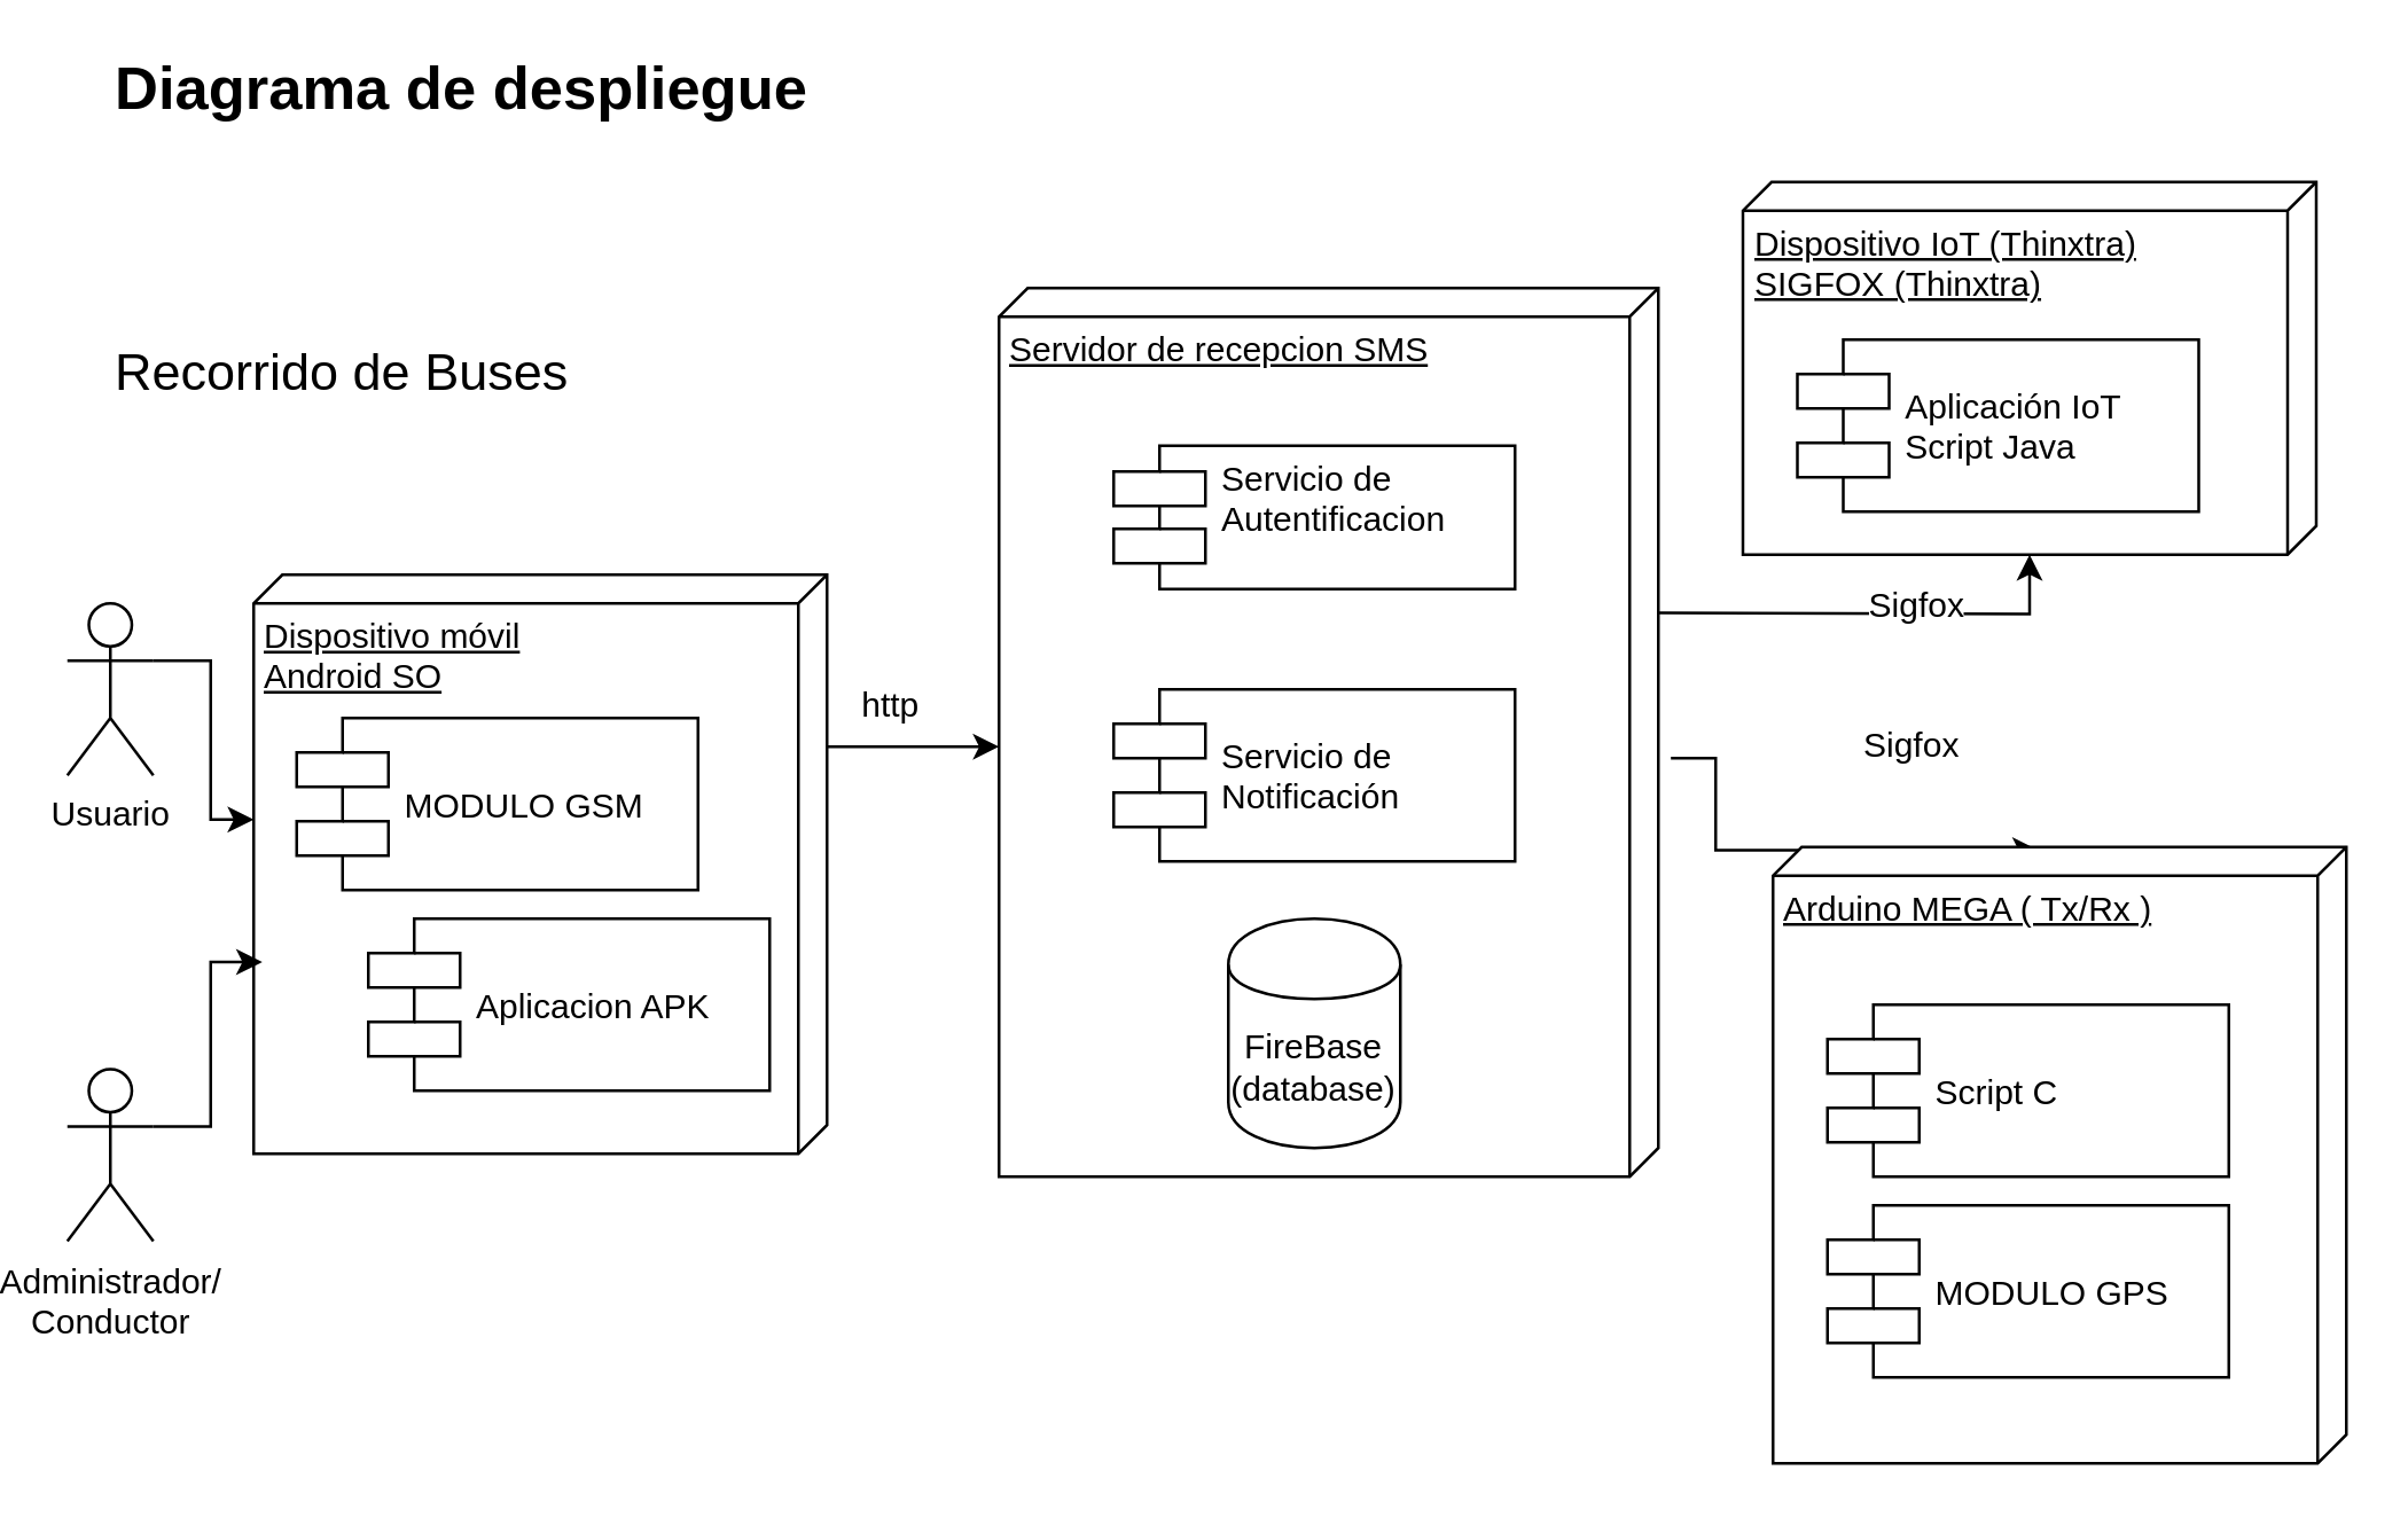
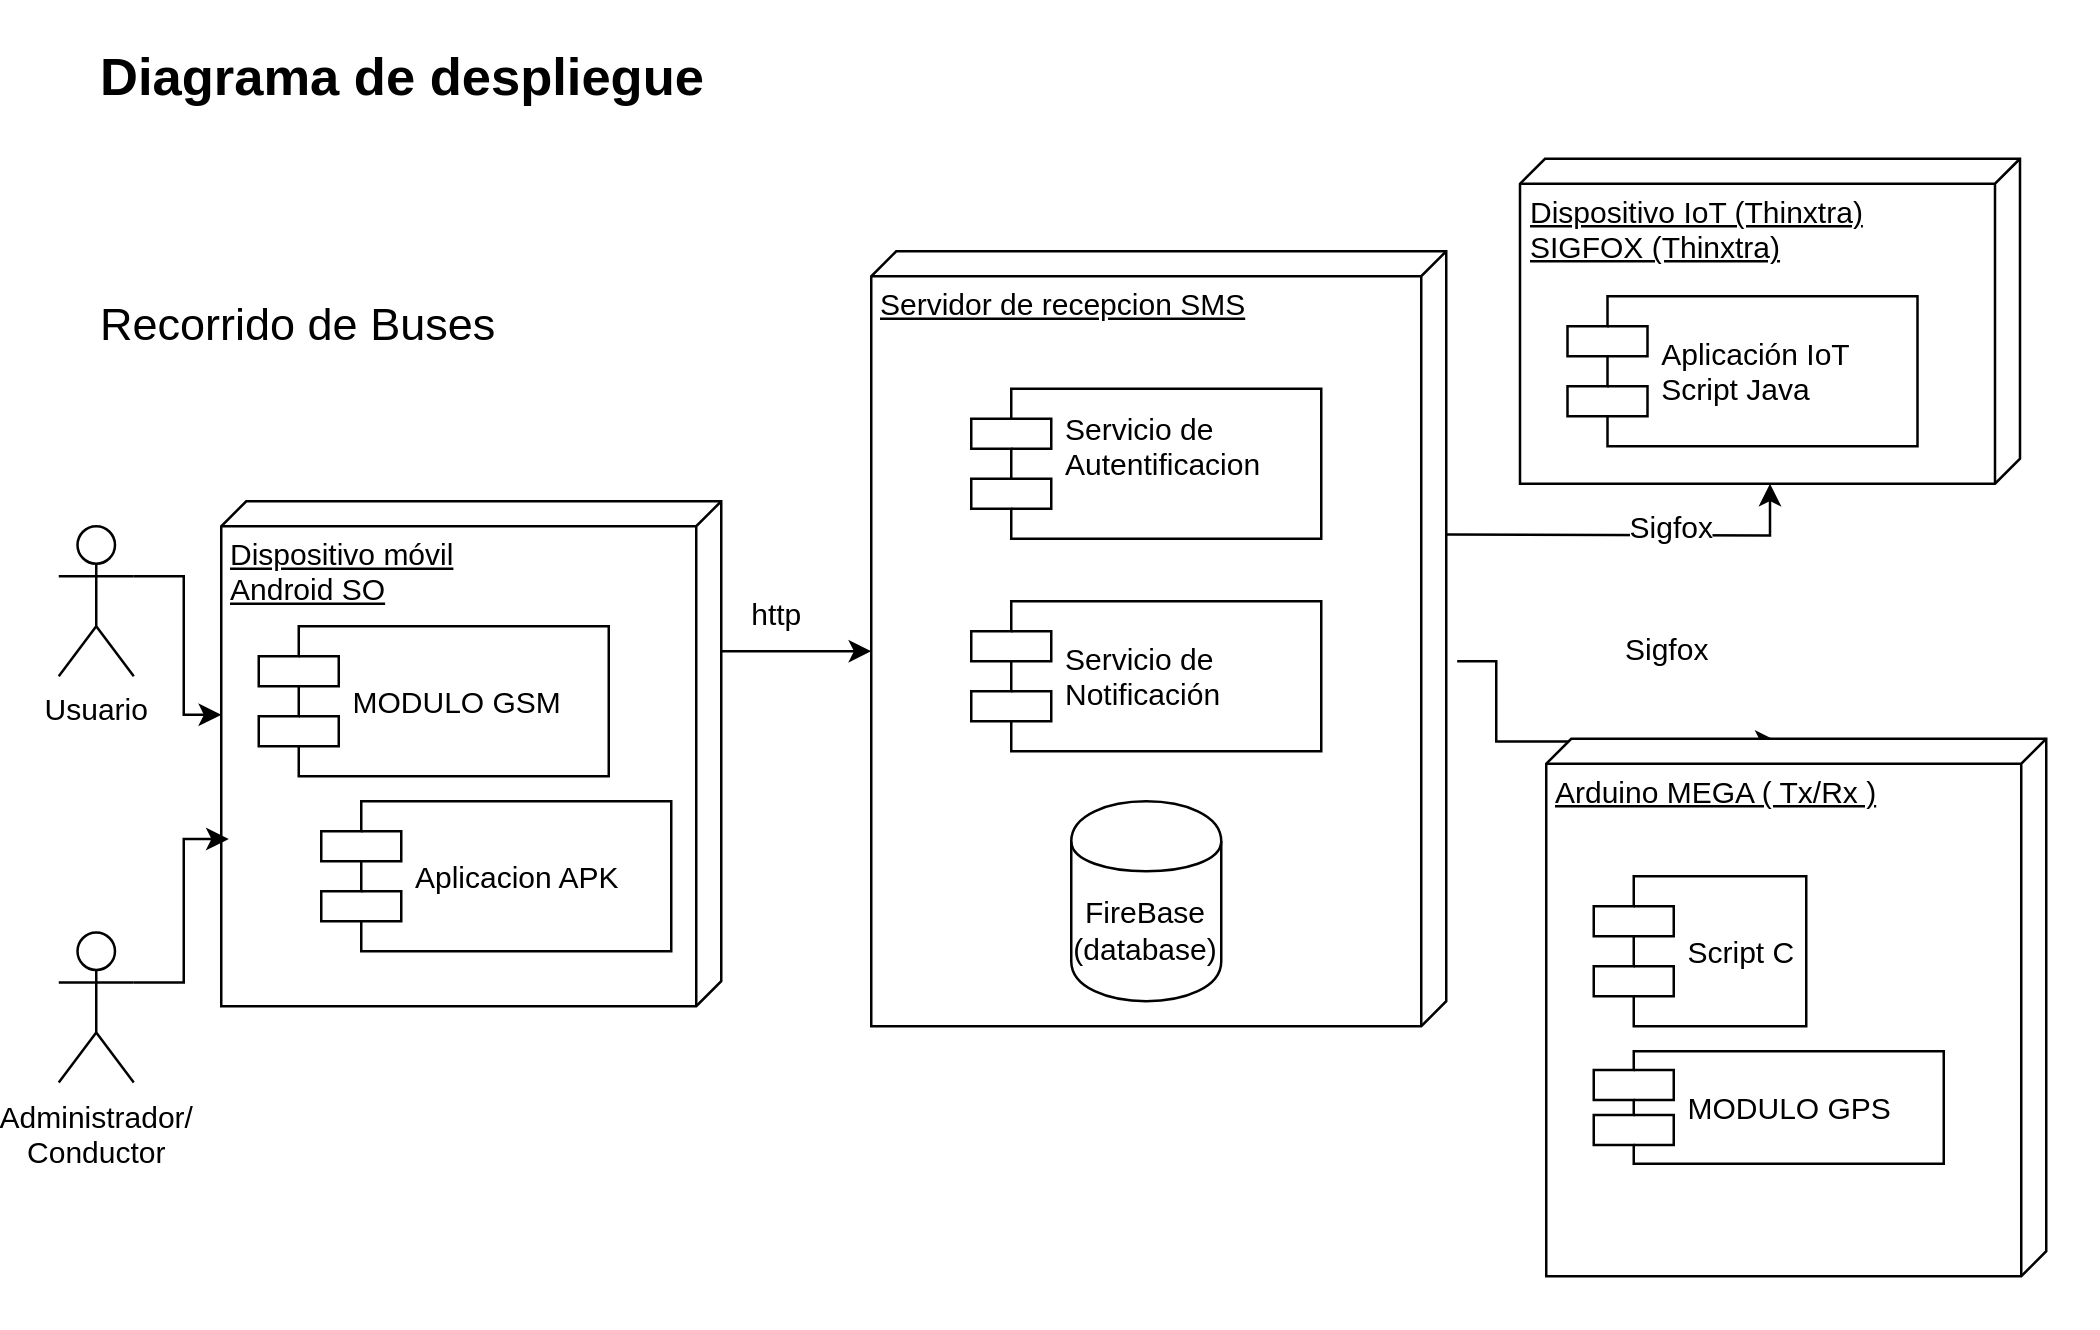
  <mxCell id="0" />
  <mxCell id="1" parent="0" />
  <mxCell id="2" value="Diagrama de despliegue" style="text;html=1;strokeColor=none;fillColor=none;align=left;verticalAlign=middle;whiteSpace=wrap;rounded=0;fontSize=21;fontStyle=1" parent="1" vertex="1"><mxGeometry x="35" y="20" width="320" height="20" as="geometry" /></mxCell>
  <mxCell id="3" value="Recorrido de Buses" style="text;html=1;strokeColor=none;fillColor=none;align=left;verticalAlign=middle;whiteSpace=wrap;rounded=0;fontSize=18;fontStyle=0" parent="1" vertex="1"><mxGeometry x="35" y="120" width="220" height="20" as="geometry" /></mxCell>
  <mxCell id="4" style="edgeStyle=orthogonalEdgeStyle;rounded=0;orthogonalLoop=1;jettySize=auto;html=1;exitX=0;exitY=0;exitDx=60;exitDy=0;exitPerimeter=0;entryX=0;entryY=0;entryDx=160;entryDy=230;entryPerimeter=0;" parent="1" source="6" target="17" edge="1"><mxGeometry relative="1" as="geometry" /></mxCell>
  <mxCell id="5" value="http" style="text;html=1;resizable=0;points=[];align=center;verticalAlign=middle;labelBackgroundColor=#ffffff;" parent="4" vertex="1" connectable="0"><mxGeometry x="-0.422" y="-2" relative="1" as="geometry"><mxPoint x="4" y="-17" as="offset" /></mxGeometry></mxCell>
  <mxCell id="6" value="Dispositivo móvil&lt;br&gt;Android SO" style="verticalAlign=top;align=left;spacingTop=8;spacingLeft=2;spacingRight=12;shape=cube;size=10;direction=south;fontStyle=4;html=1;" parent="1" vertex="1"><mxGeometry x="85" y="200" width="200" height="202" as="geometry" /></mxCell>
  <mxCell id="7" value="Aplicacion APK" style="shape=component;align=left;spacingLeft=36;" parent="1" vertex="1"><mxGeometry x="125" y="320" width="140" height="60" as="geometry" /></mxCell>
  <mxCell id="8" style="edgeStyle=orthogonalEdgeStyle;rounded=0;orthogonalLoop=1;jettySize=auto;html=1;exitX=0.529;exitY=-0.019;exitDx=0;exitDy=0;exitPerimeter=0;entryX=0.005;entryY=0.537;entryDx=0;entryDy=0;entryPerimeter=0;" parent="1" source="17" target="9" edge="1"><mxGeometry relative="1" as="geometry" /></mxCell>
  <mxCell id="9" value="&lt;div&gt;Arduino MEGA ( Tx/Rx )&lt;/div&gt;" style="verticalAlign=top;align=left;spacingTop=8;spacingLeft=2;spacingRight=12;shape=cube;size=10;direction=south;fontStyle=4;html=1;" parent="1" vertex="1"><mxGeometry x="615" y="295" width="200" height="215" as="geometry" /></mxCell>
- <mxCell id="10" value="Script C" style="shape=component;align=left;spacingLeft=36;" parent="1" vertex="1"><mxGeometry x="634" y="350" width="140" height="60" as="geometry" /></mxCell>
+ <mxCell id="10" value="Script C" style="shape=component;align=left;spacingLeft=36;" parent="1" vertex="1"><mxGeometry x="634" y="350" width="85" height="60" as="geometry" /></mxCell>
  <mxCell id="11" style="edgeStyle=orthogonalEdgeStyle;rounded=0;orthogonalLoop=1;jettySize=auto;html=1;exitX=1;exitY=0.333;exitDx=0;exitDy=0;exitPerimeter=0;entryX=0.423;entryY=1;entryDx=0;entryDy=0;entryPerimeter=0;" parent="1" source="12" target="6" edge="1"><mxGeometry relative="1" as="geometry" /></mxCell>
  <mxCell id="12" value="Usuario" style="shape=umlActor;verticalLabelPosition=bottom;labelBackgroundColor=#ffffff;verticalAlign=top;html=1;" parent="1" vertex="1"><mxGeometry x="20" y="210" width="30" height="60" as="geometry" /></mxCell>
  <mxCell id="13" style="edgeStyle=orthogonalEdgeStyle;rounded=0;orthogonalLoop=1;jettySize=auto;html=1;exitX=1;exitY=0.333;exitDx=0;exitDy=0;exitPerimeter=0;entryX=0.669;entryY=0.985;entryDx=0;entryDy=0;entryPerimeter=0;" parent="1" source="14" target="6" edge="1"><mxGeometry relative="1" as="geometry"><Array as="points"><mxPoint x="70" y="393" /><mxPoint x="70" y="335" /></Array></mxGeometry></mxCell>
  <mxCell id="14" value="&lt;div&gt;Administrador/&lt;/div&gt;&lt;div&gt;Conductor&lt;/div&gt;" style="shape=umlActor;verticalLabelPosition=bottom;labelBackgroundColor=#ffffff;verticalAlign=top;html=1;" parent="1" vertex="1"><mxGeometry x="20" y="372.5" width="30" height="60" as="geometry" /></mxCell>
  <mxCell id="15" style="edgeStyle=orthogonalEdgeStyle;rounded=0;orthogonalLoop=1;jettySize=auto;html=1;exitX=0;exitY=0;exitDx=150;exitDy=0;exitPerimeter=0;" parent="1" target="21" edge="1"><mxGeometry relative="1" as="geometry"><mxPoint x="544.833" y="213.167" as="sourcePoint" /></mxGeometry></mxCell>
  <mxCell id="16" value="Sigfox" style="text;html=1;resizable=0;points=[];align=center;verticalAlign=middle;labelBackgroundColor=#ffffff;" parent="15" vertex="1" connectable="0"><mxGeometry x="0.274" y="-2" relative="1" as="geometry"><mxPoint x="5" y="-5" as="offset" /></mxGeometry></mxCell>
  <mxCell id="17" value="Servidor de recepcion SMS" style="verticalAlign=top;align=left;spacingTop=8;spacingLeft=2;spacingRight=12;shape=cube;size=10;direction=south;fontStyle=4;html=1;" parent="1" vertex="1"><mxGeometry x="345" y="100" width="230" height="310" as="geometry" /></mxCell>
- <mxCell id="18" value="Servicio de &#10;Autentificacion &#10;" style="shape=component;align=left;spacingLeft=36;" parent="1" vertex="1"><mxGeometry x="385" y="155" width="140" height="50" as="geometry" /></mxCell>
+ <mxCell id="18" value="Servicio de &#10;Autentificacion &#10;" style="shape=component;align=left;spacingLeft=36;" parent="1" vertex="1"><mxGeometry x="385" y="155" width="140" height="60" as="geometry" /></mxCell>
  <mxCell id="19" value="Servicio de &#10;Notificación" style="shape=component;align=left;spacingLeft=36;" parent="1" vertex="1"><mxGeometry x="385" y="240" width="140" height="60" as="geometry" /></mxCell>
  <mxCell id="20" value="FireBase (database)" style="shape=cylinder;whiteSpace=wrap;html=1;boundedLbl=1;backgroundOutline=1;" parent="1" vertex="1"><mxGeometry x="425" y="320" width="60" height="80" as="geometry" /></mxCell>
  <mxCell id="21" value="Dispositivo IoT (Thinxtra)&lt;br&gt;SIGFOX (Thinxtra)" style="verticalAlign=top;align=left;spacingTop=8;spacingLeft=2;spacingRight=12;shape=cube;size=10;direction=south;fontStyle=4;html=1;" parent="1" vertex="1"><mxGeometry x="604.5" y="63" width="200" height="130" as="geometry" /></mxCell>
  <mxCell id="22" value="Aplicación IoT&#10;Script Java" style="shape=component;align=left;spacingLeft=36;" parent="1" vertex="1"><mxGeometry x="623.5" y="118" width="140" height="60" as="geometry" /></mxCell>
  <mxCell id="23" value="Sigfox" style="text;html=1;resizable=0;points=[];autosize=1;align=left;verticalAlign=top;spacingTop=-4;" parent="1" vertex="1"><mxGeometry x="645" y="250" width="50" height="20" as="geometry" /></mxCell>
  <mxCell id="24" value="MODULO GSM" style="shape=component;align=left;spacingLeft=36;" parent="1" vertex="1"><mxGeometry x="100" y="250" width="140" height="60" as="geometry" /></mxCell>
- <mxCell id="25" value="MODULO GPS" style="shape=component;align=left;spacingLeft=36;" parent="1" vertex="1"><mxGeometry x="634" y="420" width="140" height="60" as="geometry" /></mxCell>
+ <mxCell id="25" value="MODULO GPS" style="shape=component;align=left;spacingLeft=36;" parent="1" vertex="1"><mxGeometry x="634" y="420" width="140" height="45" as="geometry" /></mxCell>
